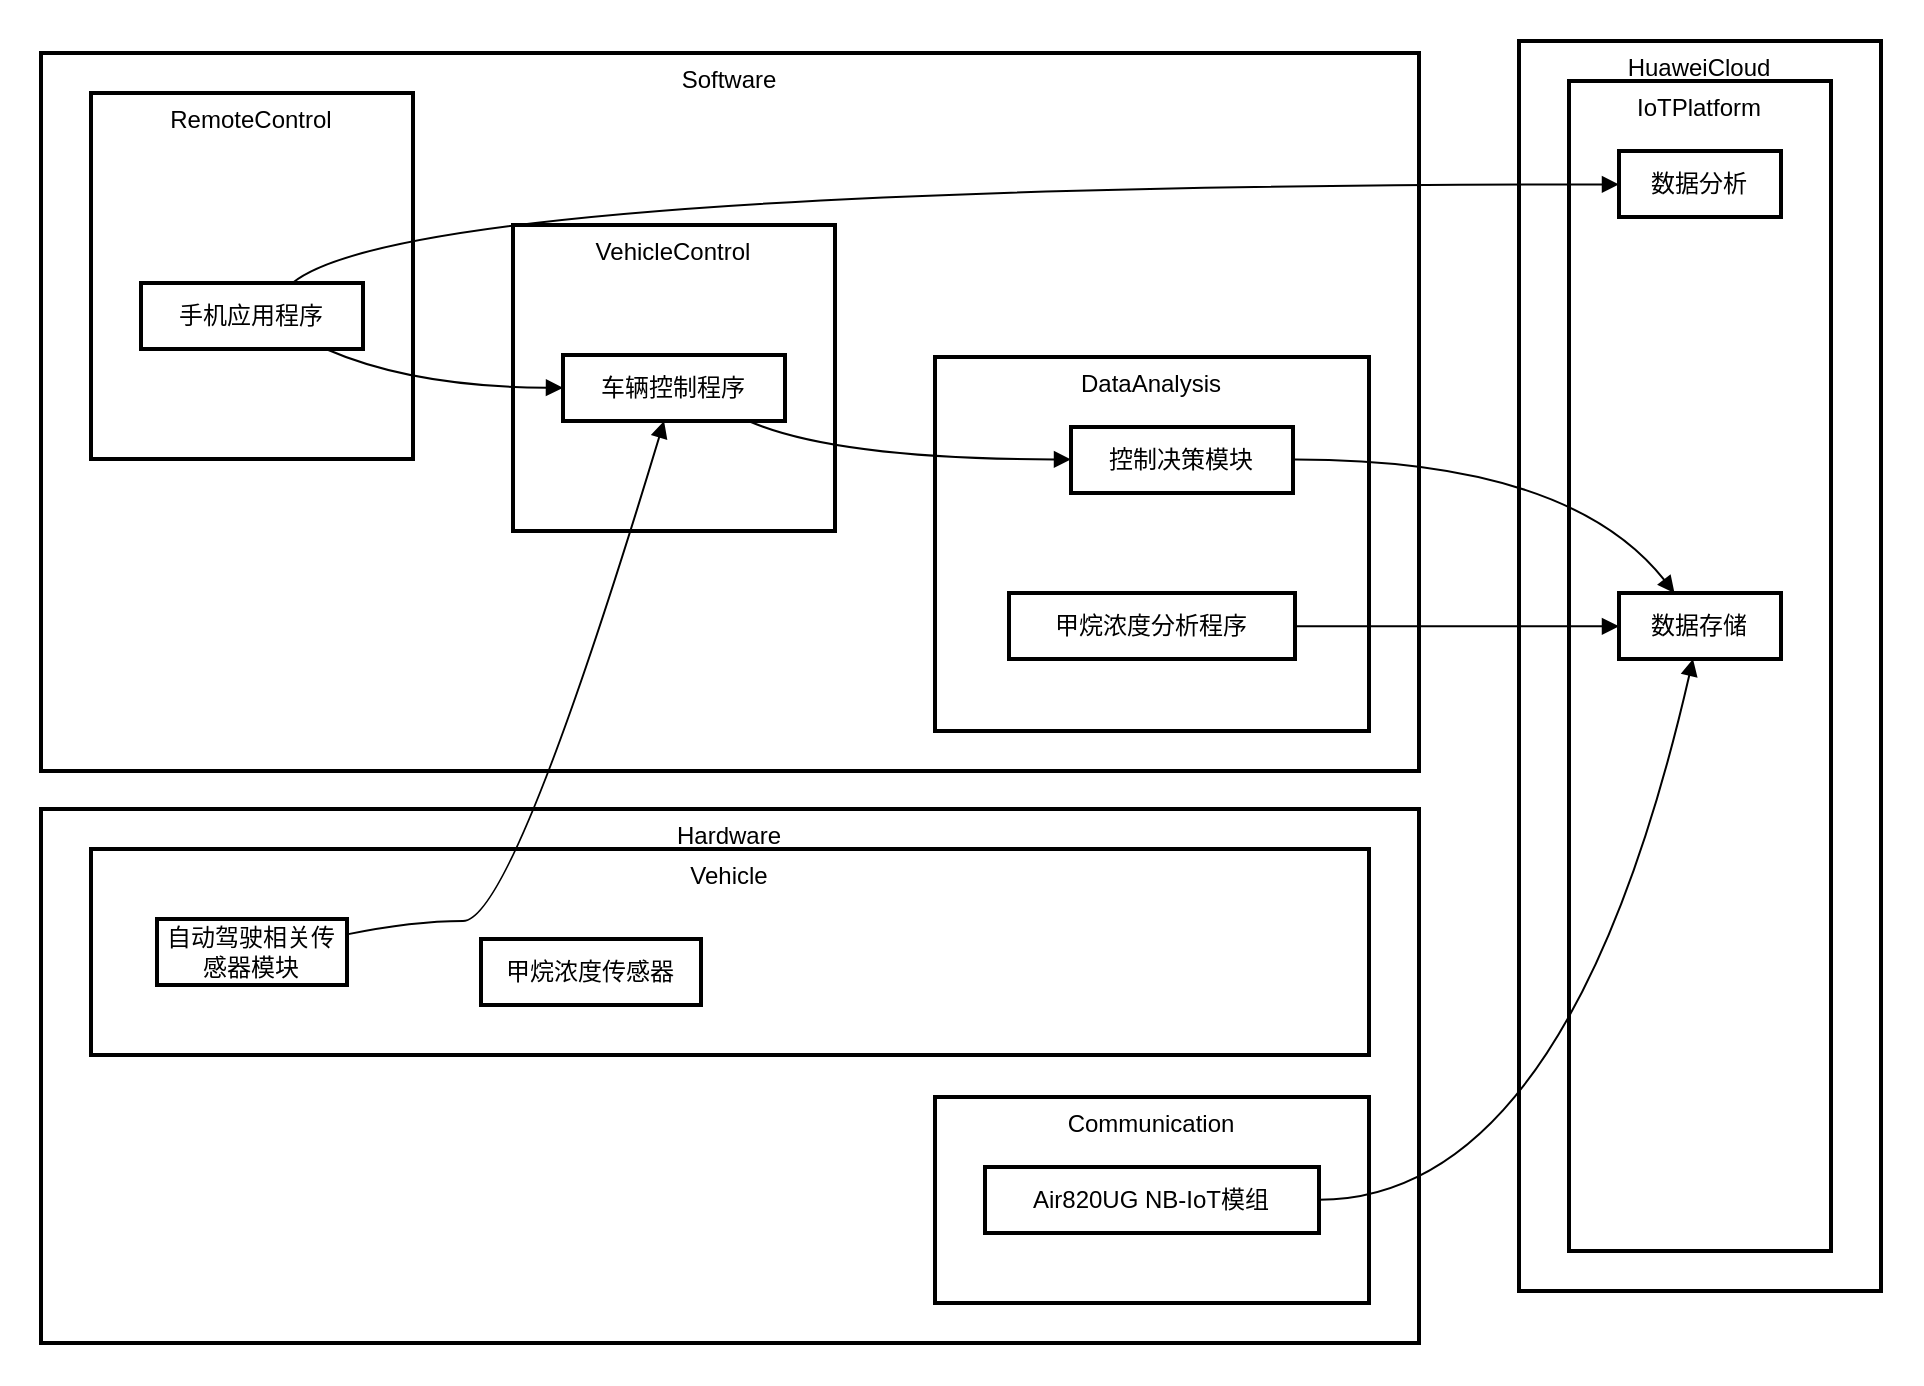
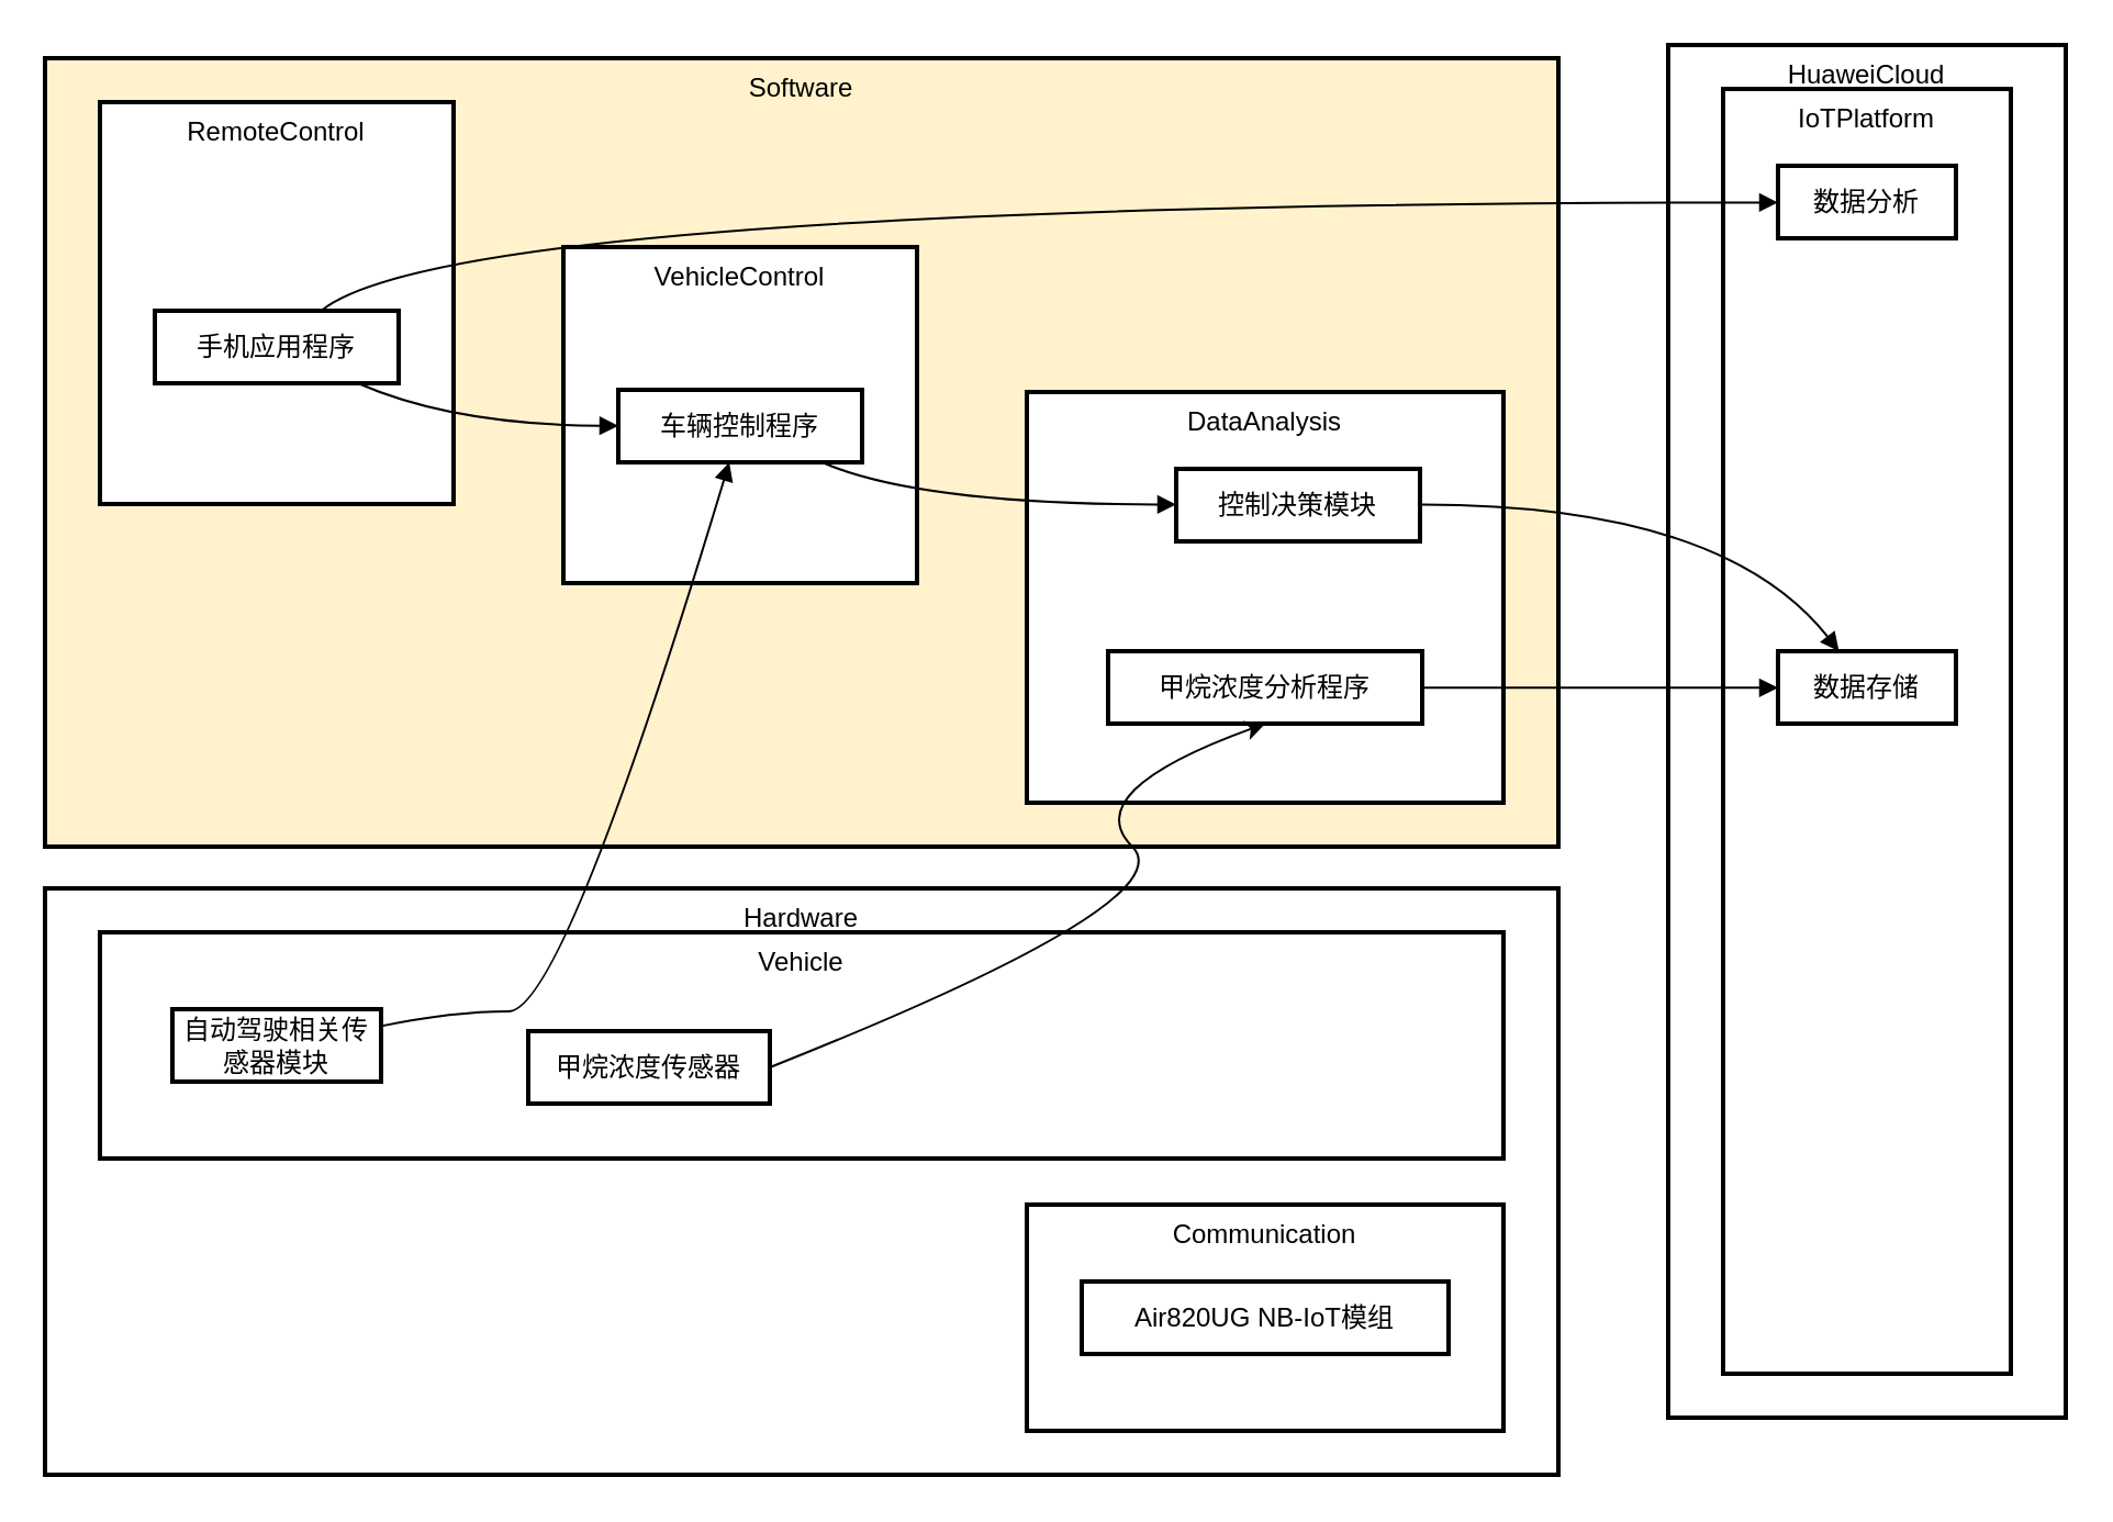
  <mxCell id="0" />
  <mxCell id="1" parent="0" />
  <mxCell id="2" value="HuaweiCloud" style="whiteSpace=wrap;strokeWidth=2;verticalAlign=top;" vertex="1" parent="1"><mxGeometry x="759" y="20" width="181" height="625" as="geometry" /></mxCell>
  <mxCell id="3" value="IoTPlatform" style="whiteSpace=wrap;strokeWidth=2;verticalAlign=top;" vertex="1" parent="1"><mxGeometry x="784" y="40" width="131" height="585" as="geometry" /></mxCell>
  <mxCell id="4" value="数据存储" style="whiteSpace=wrap;strokeWidth=2;" vertex="1" parent="1"><mxGeometry x="809" y="296" width="81" height="33" as="geometry" /></mxCell>
  <mxCell id="5" value="数据分析" style="whiteSpace=wrap;strokeWidth=2;" vertex="1" parent="1"><mxGeometry x="809" y="75" width="81" height="33" as="geometry" /></mxCell>
- <mxCell id="6" value="Software" style="whiteSpace=wrap;strokeWidth=2;verticalAlign=top;" vertex="1" parent="1"><mxGeometry x="20" y="26" width="689" height="359" as="geometry" /></mxCell>
+ <mxCell id="6" value="Software" style="whiteSpace=wrap;strokeWidth=2;verticalAlign=top;fillColor=#fff2cc;" vertex="1" parent="1"><mxGeometry x="20" y="26" width="689" height="359" as="geometry" /></mxCell>
  <mxCell id="7" value="VehicleControl" style="whiteSpace=wrap;strokeWidth=2;verticalAlign=top;" vertex="1" parent="1"><mxGeometry x="256" y="112" width="161" height="153" as="geometry" /></mxCell>
  <mxCell id="8" value="DataAnalysis" style="whiteSpace=wrap;strokeWidth=2;verticalAlign=top;" vertex="1" parent="1"><mxGeometry x="467" y="178" width="217" height="187" as="geometry" /></mxCell>
  <mxCell id="9" value="RemoteControl" style="whiteSpace=wrap;strokeWidth=2;verticalAlign=top;" vertex="1" parent="1"><mxGeometry x="45" y="46" width="161" height="183" as="geometry" /></mxCell>
  <mxCell id="10" value="手机应用程序" style="whiteSpace=wrap;strokeWidth=2;" vertex="1" parent="1"><mxGeometry x="70" y="141" width="111" height="33" as="geometry" /></mxCell>
  <mxCell id="11" value="甲烷浓度分析程序" style="whiteSpace=wrap;strokeWidth=2;" vertex="1" parent="1"><mxGeometry x="504" y="296" width="143" height="33" as="geometry" /></mxCell>
  <mxCell id="12" value="控制决策模块" style="whiteSpace=wrap;strokeWidth=2;" vertex="1" parent="1"><mxGeometry x="535" y="213" width="111" height="33" as="geometry" /></mxCell>
  <mxCell id="13" value="车辆控制程序" style="whiteSpace=wrap;strokeWidth=2;" vertex="1" parent="1"><mxGeometry x="281" y="177" width="111" height="33" as="geometry" /></mxCell>
  <mxCell id="14" value="Hardware" style="whiteSpace=wrap;strokeWidth=2;verticalAlign=top;" vertex="1" parent="1"><mxGeometry x="20" y="404" width="689" height="267" as="geometry" /></mxCell>
  <mxCell id="15" value="Vehicle" style="whiteSpace=wrap;strokeWidth=2;verticalAlign=top;" vertex="1" parent="1"><mxGeometry x="45" y="424" width="639" height="103" as="geometry" /></mxCell>
  <mxCell id="16" value="Communication" style="whiteSpace=wrap;strokeWidth=2;verticalAlign=top;" vertex="1" parent="1"><mxGeometry x="467" y="548" width="217" height="103" as="geometry" /></mxCell>
  <mxCell id="17" value="Air820UG NB-IoT模组" style="whiteSpace=wrap;strokeWidth=2;" vertex="1" parent="1"><mxGeometry x="492" y="583" width="167" height="33" as="geometry" /></mxCell>
  <mxCell id="18" value="自动驾驶相关传感器模块" style="whiteSpace=wrap;strokeWidth=2;" vertex="1" parent="1"><mxGeometry x="78" y="459" width="95" height="33" as="geometry" /></mxCell>
  <mxCell id="19" value="" style="curved=1;startArrow=none;endArrow=block;exitX=1;exitY=0.233;entryX=0.455;entryY=1.003;rounded=0;" edge="1" parent="1" source="18" target="13"><mxGeometry relative="1" as="geometry"><Array as="points"><mxPoint x="206" y="460" /><mxPoint x="256" y="460" /></Array></mxGeometry></mxCell>
  <mxCell id="20" value="" style="curved=1;startArrow=none;endArrow=block;exitX=1.002;exitY=0.505;entryX=0.006;entryY=0.505;rounded=0;" edge="1" parent="1" source="11" target="4"><mxGeometry relative="1" as="geometry"><Array as="points" /></mxGeometry></mxCell>
  <mxCell id="21" value="" style="curved=1;startArrow=none;endArrow=block;exitX=0.838;exitY=1.003;entryX=0.002;entryY=0.492;rounded=0;" edge="1" parent="1" source="13" target="12"><mxGeometry relative="1" as="geometry"><Array as="points"><mxPoint x="417" y="229" /></Array></mxGeometry></mxCell>
  <mxCell id="22" value="" style="curved=1;startArrow=none;endArrow=block;exitX=1.002;exitY=0.492;entryX=0.342;entryY=-0.002;rounded=0;" edge="1" parent="1" source="12" target="4"><mxGeometry relative="1" as="geometry"><Array as="points"><mxPoint x="784" y="229" /></Array></mxGeometry></mxCell>
  <mxCell id="23" value="" style="curved=1;startArrow=none;endArrow=block;exitX=0.684;exitY=-0.005;entryX=0.006;entryY=0.506;rounded=0;" edge="1" parent="1" source="10" target="5"><mxGeometry relative="1" as="geometry"><Array as="points"><mxPoint x="206" y="92" /></Array></mxGeometry></mxCell>
- <mxCell id="24" value="" style="curved=1;startArrow=none;endArrow=block;exitX=1.003;exitY=0.498;entryX=0.456;entryY=1.011;rounded=0;" edge="1" parent="1" source="17" target="4"><mxGeometry relative="1" as="geometry"><Array as="points"><mxPoint x="784" y="599" /></Array></mxGeometry></mxCell>
  <mxCell id="25" value="" style="curved=1;startArrow=none;endArrow=block;exitX=0.838;exitY=1.008;entryX=0;entryY=0.497;rounded=0;" edge="1" parent="1" source="10" target="13"><mxGeometry relative="1" as="geometry"><Array as="points"><mxPoint x="206" y="193" /></Array></mxGeometry></mxCell>
  <mxCell id="26" value="甲烷浓度传感器" style="whiteSpace=wrap;strokeWidth=2;" vertex="1" parent="1"><mxGeometry x="240" y="469" width="110" height="33" as="geometry" /></mxCell>
+ <mxCell id="27" value="" style="curved=1;endArrow=classic;html=1;rounded=0;exitX=1;exitY=0.5;exitDx=0;exitDy=0;entryX=0.5;entryY=1;entryDx=0;entryDy=0;" edge="1" parent="1" source="26" target="11"><mxGeometry width="50" height="50" relative="1" as="geometry"><mxPoint x="490" y="410" as="sourcePoint" /><mxPoint x="540" y="360" as="targetPoint" /><Array as="points"><mxPoint x="540" y="410" /><mxPoint x="490" y="360" /></Array></mxGeometry></mxCell>
